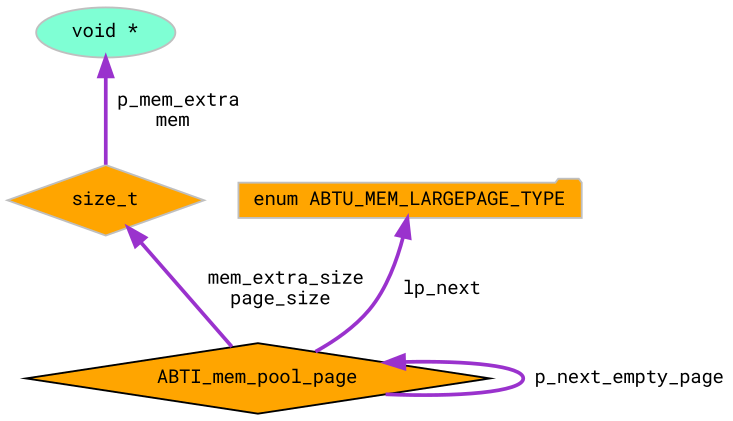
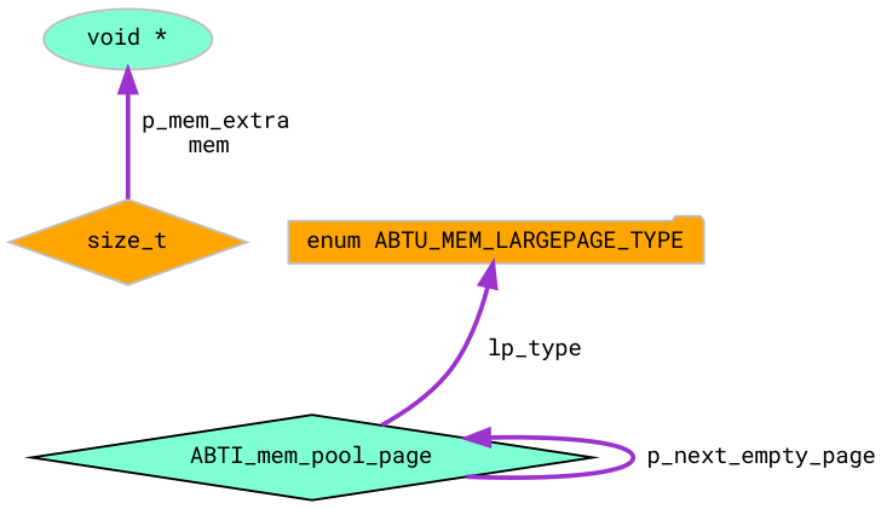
  digraph {
    fontname="Roboto Mono"
    node [color=grey75 fillcolor=aquamarine fontname="Roboto Mono" fontsize=10 shape=diamond style=filled]
    edge [color=darkorchid3 dir=back fontname="Roboto Mono" fontsize=10 labelfontname=Helvetica labelfontsize=10 style=bold]
-   n1 [color=black fillcolor=orange fontcolor=black height=0.2 label=ABTI_mem_pool_page width=0.4]
+   n1 [color=black fontcolor=black height=0.2 label=ABTI_mem_pool_page width=0.4]
    n2 [fillcolor=orange height=0.2 label=size_t width=0.4]
    n3 [fillcolor=orange height=0.2 label="enum ABTU_MEM_LARGEPAGE_TYPE" shape=folder width=0.4]
    n4 [height=0.2 label="void *" shape=ellipse width=0.4]
    n1 -> n1 [label=" p_next_empty_page"]
-   n2 -> n1 [label=" mem_extra_size\npage_size"]
-   n3 -> n1 [label=" lp_next"]
+   n3 -> n1 [label=" lp_type"]
    n4 -> n2 [label=" p_mem_extra\nmem"]
  }
